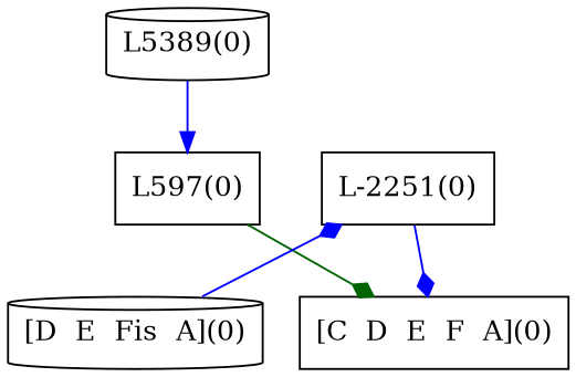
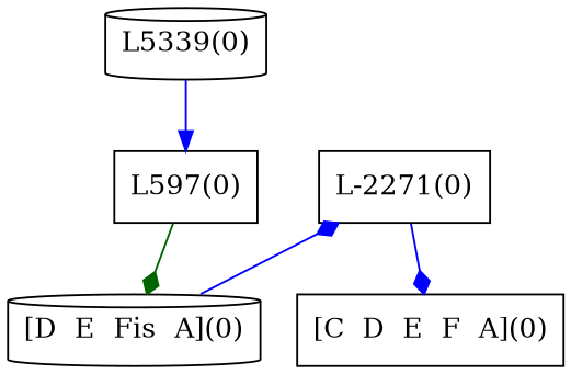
  digraph {
    node [shape=box]
    edge [arrowhead=diamond color=blue]
-   "L5339(0)" [shape=cylinder label="L5389(0)"]
+   "L5339(0)" [shape=cylinder]
    n2 [label="L597(0)"]
-   "L-2271(0)" [label="L-2251(0)"]
+   "L-2271(0)"
    "[D  E  Fis  A](0)" [shape=cylinder]
    "[C  D  E  F  A](0)"
    subgraph sub_1 {
      rank=min
      "L5339(0)"
    }
    subgraph sub_2 {
      rank=same
      n2
      "L-2271(0)"
    }
    subgraph sub_3 {
      rank=max
      "[D  E  Fis  A](0)"
      "[C  D  E  F  A](0)"
    }
    "L5339(0)" -> n2 [arrowhead=normal]
-   n2 -> "[C  D  E  F  A](0)" [color=darkgreen]
+   n2 -> "[D  E  Fis  A](0)" [color=darkgreen]
    "L-2271(0)" -> "[C  D  E  F  A](0)"
    "[D  E  Fis  A](0)" -> "L-2271(0)"
  }
